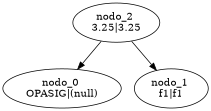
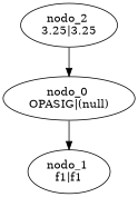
  digraph {
    "nodo_0 \nOPASIG|(null)"
    "nodo_1 \nf1|f1"
    "nodo_2 \n3.25|3.25"
-   "nodo_2 \n3.25|3.25" -> "nodo_1 \nf1|f1"
+   "nodo_0 \nOPASIG|(null)" -> "nodo_1 \nf1|f1"
    "nodo_2 \n3.25|3.25" -> "nodo_0 \nOPASIG|(null)"
  }
